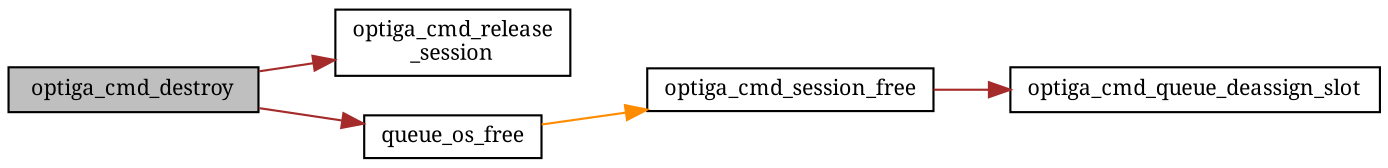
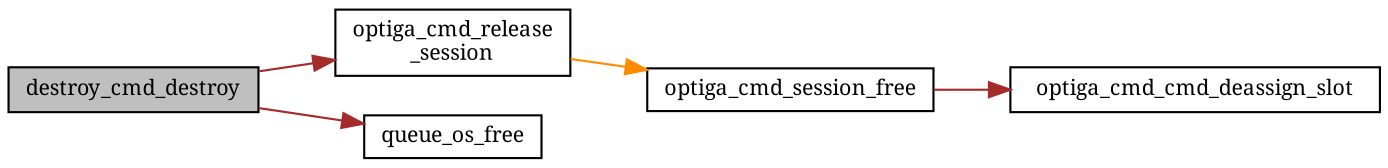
  digraph {
    fontname="Noto Serif"
    rankdir=LR
    node [color=black fillcolor=white fontname="Noto Serif" fontsize=10 shape=record style=filled]
    edge [color=brown fontname="Noto Serif" fontsize=10 labelfontname=Helvetica labelfontsize=10 style=solid]
-   n1 [fillcolor=grey75 fontcolor=black height=0.2 label=optiga_cmd_destroy width=0.4]
+   n1 [fillcolor=grey75 fontcolor=black height=0.2 label=destroy_cmd_destroy width=0.4]
    n2 [height=0.2 label="optiga_cmd_release\l_session" width=0.4]
    n3 [height=0.2 label=queue_os_free width=0.4]
-   n4 [height=0.2 label=optiga_cmd_queue_deassign_slot width=0.4]
+   n4 [height=0.2 label=optiga_cmd_cmd_deassign_slot width=0.4]
    n5 [height=0.2 label=optiga_cmd_session_free width=0.4]
    n1 -> n2
    n1 -> n3
-   n3 -> n5 [color=darkorange]
+   n2 -> n5 [color=darkorange]
    n5 -> n4
  }
